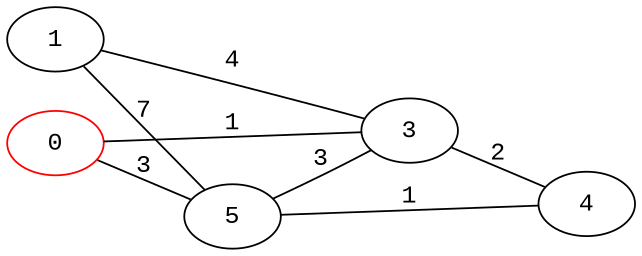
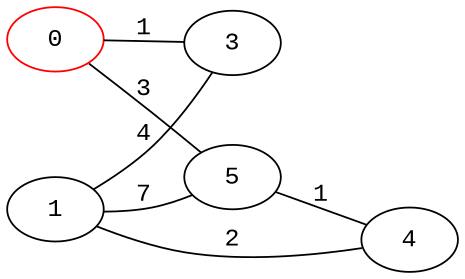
  graph {
    fontname="Liberation Mono"
    rankdir=LR
    node [fontname="Liberation Mono"]
    edge [fontname="Liberation Mono"]
    0 [color=red]
    n2 [label=5]
    3
    1
    4
    0 -- n2 [label=3]
    0 -- 3 [label=1]
-   n2 -- 3 [label=3]
    n2 -- 4 [label=1]
-   3 -- 4 [label=2]
+   1 -- 4 [label=2]
    1 -- n2 [label=7]
    1 -- 3 [label=4]
  }
